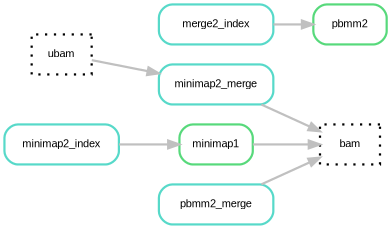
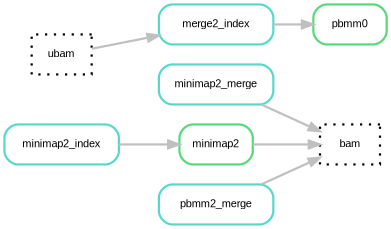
  digraph {
    bgcolor=white
    fontname="Liberation Sans"
    rankdir=LR
    node [color="0.48 0.6 0.85" fontname="Liberation Sans" fontsize=10 penwidth=2 shape=box style=rounded]
    edge [color=grey fontname="Liberation Sans" penwidth=2]
    n1 [color="0.0 0.0 0.0" height=0.5 label=ubam style=dotted width=0.75]
    n2 [height=0.5 label=merge2_index width=1.4306]
    n3 [height=0.5 label=minimap2_index width=1.4306]
-   n4 [color="0.38 0.6 0.85" height=0.5 label=minimap1 width=0.91667]
-   n5 [color="0.38 0.6 0.85" height=0.5 label=pbmm2 width=0.91667]
+   n4 [color="0.38 0.6 0.85" height=0.5 label=minimap2 width=0.91667]
+   n5 [color="0.38 0.6 0.85" height=0.5 label=pbmm0 width=0.91667]
    n6 [color="0.0 0.0 0.0" height=0.5 label=bam style=dotted width=0.75]
    n7 [height=0.5 label=minimap2_merge width=1.4306]
    n8 [height=0.5 label=pbmm2_merge width=1.4306]
-   n1 -> n7
+   n1 -> n2
    n2 -> n5
    n3 -> n4
    n4 -> n6
    n7 -> n6
    n8 -> n6
  }
